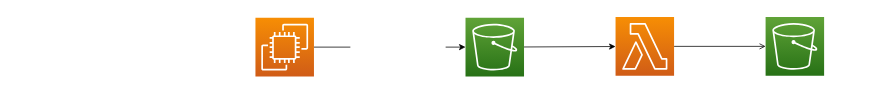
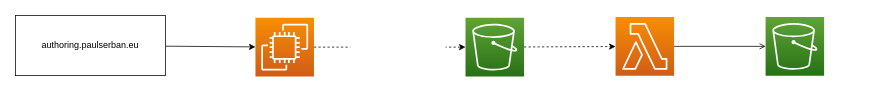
  <mxCell id="0" />
  <mxCell id="1" parent="0" />
- <mxCell id="4" style="edgeStyle=none;html=1;fontColor=#FFFFFF;" edge="1" parent="1" source="6" target="8"><mxGeometry relative="1" as="geometry" /></mxCell>
+ <mxCell id="2" style="edgeStyle=none;html=1;" edge="1" parent="1" source="3" target="6"><mxGeometry relative="1" as="geometry" /></mxCell>
+ <mxCell id="3" value="authoring.paulserban.eu" style="whiteSpace=wrap;html=1;" vertex="1" parent="1"><mxGeometry x="20" y="20" width="200" height="80" as="geometry" /></mxCell>
+ <mxCell id="4" style="edgeStyle=none;html=1;fontColor=#FFFFFF;dashed=1;" edge="1" parent="1" source="6" target="8"><mxGeometry relative="1" as="geometry" /></mxCell>
  <mxCell id="5" value="GET/POST/PUT/DELETE &lt;br&gt;&amp;lt;media-type&amp;gt;/&amp;lt;path&amp;gt;" style="edgeLabel;html=1;align=left;verticalAlign=middle;resizable=0;points=[];fontColor=#FFFFFF;" vertex="1" connectable="0" parent="4"><mxGeometry x="-0.151" relative="1" as="geometry"><mxPoint x="-39" as="offset" /></mxGeometry></mxCell>
  <mxCell id="6" value="Backup.js" style="sketch=0;points=[[0,0,0],[0.25,0,0],[0.5,0,0],[0.75,0,0],[1,0,0],[0,1,0],[0.25,1,0],[0.5,1,0],[0.75,1,0],[1,1,0],[0,0.25,0],[0,0.5,0],[0,0.75,0],[1,0.25,0],[1,0.5,0],[1,0.75,0]];outlineConnect=0;fontColor=#FFFFFF;gradientColor=#F78E04;gradientDirection=north;fillColor=#D05C17;strokeColor=#ffffff;dashed=0;verticalLabelPosition=bottom;verticalAlign=top;align=center;html=1;fontSize=12;fontStyle=0;aspect=fixed;shape=mxgraph.aws4.resourceIcon;resIcon=mxgraph.aws4.ec2;" vertex="1" parent="1"><mxGeometry x="340" y="23" width="78" height="78" as="geometry" /></mxCell>
- <mxCell id="7" style="edgeStyle=none;html=1;fontColor=#FFFFFF;" edge="1" parent="1" source="8" target="10"><mxGeometry relative="1" as="geometry" /></mxCell>
+ <mxCell id="7" style="edgeStyle=none;html=1;fontColor=#FFFFFF;dashed=1;" edge="1" parent="1" source="8" target="10"><mxGeometry relative="1" as="geometry" /></mxCell>
  <mxCell id="8" value="content-media.paulserban.eu" style="sketch=0;points=[[0,0,0],[0.25,0,0],[0.5,0,0],[0.75,0,0],[1,0,0],[0,1,0],[0.25,1,0],[0.5,1,0],[0.75,1,0],[1,1,0],[0,0.25,0],[0,0.5,0],[0,0.75,0],[1,0.25,0],[1,0.5,0],[1,0.75,0]];outlineConnect=0;fontColor=#FFFFFF;gradientColor=#60A337;gradientDirection=north;fillColor=#277116;strokeColor=#ffffff;dashed=0;verticalLabelPosition=bottom;verticalAlign=top;align=center;html=1;fontSize=12;fontStyle=0;aspect=fixed;shape=mxgraph.aws4.resourceIcon;resIcon=mxgraph.aws4.s3;" vertex="1" parent="1"><mxGeometry x="620" y="23" width="78" height="78" as="geometry" /></mxCell>
  <mxCell id="9" style="edgeStyle=none;html=1;fontColor=#FFFFFF;endArrow=open;" edge="1" parent="1" source="10" target="11"><mxGeometry relative="1" as="geometry" /></mxCell>
  <mxCell id="10" value="Cron Backup&lt;br&gt;every week" style="sketch=0;points=[[0,0,0],[0.25,0,0],[0.5,0,0],[0.75,0,0],[1,0,0],[0,1,0],[0.25,1,0],[0.5,1,0],[0.75,1,0],[1,1,0],[0,0.25,0],[0,0.5,0],[0,0.75,0],[1,0.25,0],[1,0.5,0],[1,0.75,0]];outlineConnect=0;fontColor=#FFFFFF;gradientColor=#F78E04;gradientDirection=north;fillColor=#D05C17;strokeColor=#ffffff;dashed=0;verticalLabelPosition=bottom;verticalAlign=top;align=center;html=1;fontSize=12;fontStyle=0;aspect=fixed;shape=mxgraph.aws4.resourceIcon;resIcon=mxgraph.aws4.lambda;labelBorderColor=none;" vertex="1" parent="1"><mxGeometry x="820" y="22" width="78" height="78" as="geometry" /></mxCell>
  <mxCell id="11" value="BACKUP-content-media.paulserban.eu" style="sketch=0;points=[[0,0,0],[0.25,0,0],[0.5,0,0],[0.75,0,0],[1,0,0],[0,1,0],[0.25,1,0],[0.5,1,0],[0.75,1,0],[1,1,0],[0,0.25,0],[0,0.5,0],[0,0.75,0],[1,0.25,0],[1,0.5,0],[1,0.75,0]];outlineConnect=0;fontColor=#FFFFFF;gradientColor=#60A337;gradientDirection=north;fillColor=#277116;strokeColor=#ffffff;dashed=0;verticalLabelPosition=bottom;verticalAlign=top;align=center;html=1;fontSize=12;fontStyle=0;aspect=fixed;shape=mxgraph.aws4.resourceIcon;resIcon=mxgraph.aws4.s3;" vertex="1" parent="1"><mxGeometry x="1020" y="22" width="78" height="78" as="geometry" /></mxCell>
